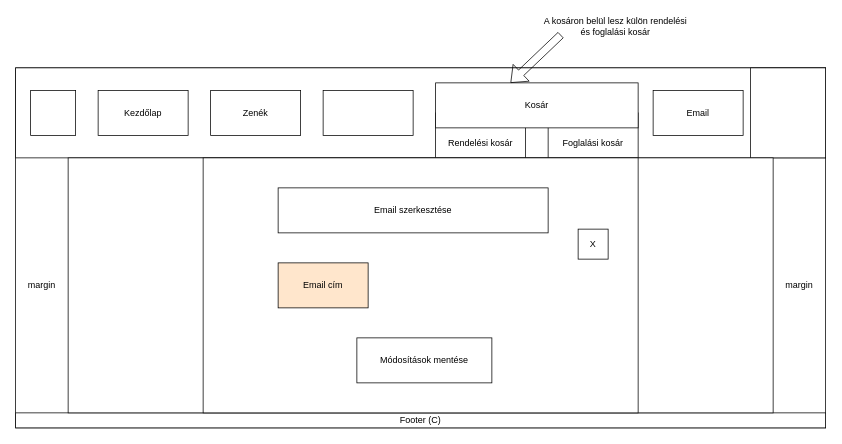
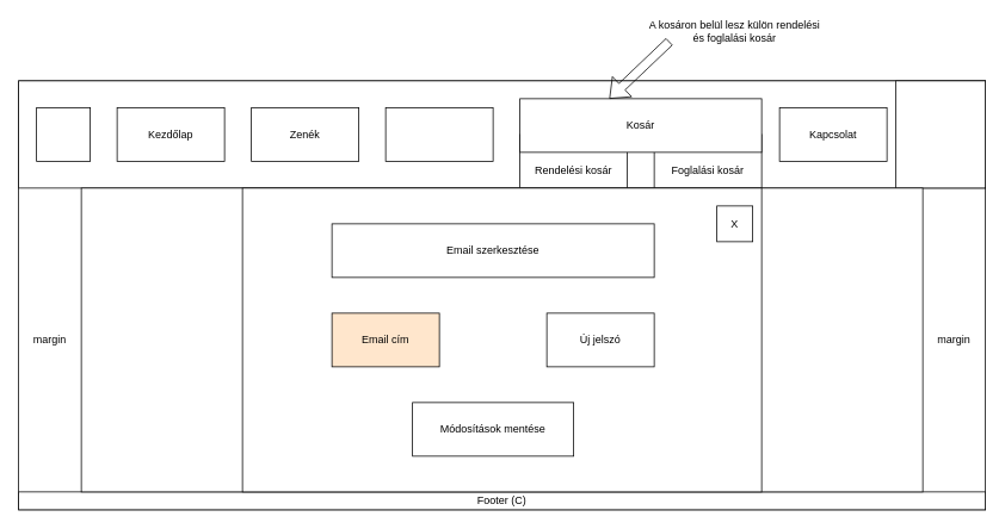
  <mxCell id="0" />
  <mxCell id="1" parent="0" />
  <mxCell id="2" value="" style="rounded=0;whiteSpace=wrap;html=1;" vertex="1" parent="1"><mxGeometry x="20" y="90" width="1080" height="480" as="geometry" /></mxCell>
  <mxCell id="3" value="" style="rounded=0;whiteSpace=wrap;html=1;" vertex="1" parent="1"><mxGeometry x="20" y="90" width="1080" height="120" as="geometry" /></mxCell>
  <mxCell id="4" style="edgeStyle=orthogonalEdgeStyle;rounded=0;orthogonalLoop=1;jettySize=auto;html=1;exitX=0.5;exitY=0;exitDx=0;exitDy=0;" edge="1" parent="1" source="5"><mxGeometry relative="1" as="geometry"><mxPoint x="560" y="550" as="targetPoint" /></mxGeometry></mxCell>
  <mxCell id="5" value="" style="rounded=0;whiteSpace=wrap;html=1;" vertex="1" parent="1"><mxGeometry x="20" y="550" width="1080" height="20" as="geometry" /></mxCell>
  <mxCell id="6" value="" style="rounded=0;whiteSpace=wrap;html=1;" vertex="1" parent="1"><mxGeometry x="1000" y="90" width="100" height="120" as="geometry" /></mxCell>
  <mxCell id="7" value="" style="rounded=0;whiteSpace=wrap;html=1;" vertex="1" parent="1"><mxGeometry x="130" y="120" width="120" height="60" as="geometry" /></mxCell>
  <mxCell id="8" value="" style="rounded=0;whiteSpace=wrap;html=1;" vertex="1" parent="1"><mxGeometry x="730" y="150" width="120" height="60" as="geometry" /></mxCell>
  <mxCell id="9" value="" style="rounded=0;whiteSpace=wrap;html=1;" vertex="1" parent="1"><mxGeometry x="280" y="120" width="120" height="60" as="geometry" /></mxCell>
  <mxCell id="10" value="" style="rounded=0;whiteSpace=wrap;html=1;" vertex="1" parent="1"><mxGeometry x="580" y="150" width="120" height="60" as="geometry" /></mxCell>
  <mxCell id="11" value="" style="rounded=0;whiteSpace=wrap;html=1;" vertex="1" parent="1"><mxGeometry x="430" y="120" width="120" height="60" as="geometry" /></mxCell>
  <mxCell id="12" value="" style="rounded=0;whiteSpace=wrap;html=1;" vertex="1" parent="1"><mxGeometry x="90" y="210" width="940" height="340" as="geometry" /></mxCell>
  <mxCell id="13" value="Kezdőlap" style="text;html=1;align=center;verticalAlign=middle;whiteSpace=wrap;rounded=0;" vertex="1" parent="1"><mxGeometry x="130" y="120" width="120" height="60" as="geometry" /></mxCell>
  <mxCell id="14" value="" style="rounded=0;whiteSpace=wrap;html=1;" vertex="1" parent="1"><mxGeometry x="40" y="120" width="60" height="60" as="geometry" /></mxCell>
  <mxCell id="15" value="Zenék" style="text;html=1;align=center;verticalAlign=middle;whiteSpace=wrap;rounded=0;" vertex="1" parent="1"><mxGeometry x="280" y="120" width="120" height="60" as="geometry" /></mxCell>
  <mxCell id="16" value="Rendelési kosár" style="text;html=1;align=center;verticalAlign=middle;whiteSpace=wrap;rounded=0;" vertex="1" parent="1"><mxGeometry x="580" y="160" width="120" height="60" as="geometry" /></mxCell>
  <mxCell id="17" value="Footer (C)" style="text;html=1;align=center;verticalAlign=middle;whiteSpace=wrap;rounded=0;" vertex="1" parent="1"><mxGeometry x="20" y="550" width="1080" height="20" as="geometry" /></mxCell>
  <mxCell id="18" value="margin" style="text;html=1;align=center;verticalAlign=middle;whiteSpace=wrap;rounded=0;" vertex="1" parent="1"><mxGeometry x="20" y="210" width="70" height="340" as="geometry" /></mxCell>
  <mxCell id="19" value="margin" style="text;html=1;align=center;verticalAlign=middle;whiteSpace=wrap;rounded=0;" vertex="1" parent="1"><mxGeometry x="1030" y="210" width="70" height="340" as="geometry" /></mxCell>
  <mxCell id="20" value="" style="rounded=0;whiteSpace=wrap;html=1;" vertex="1" parent="1"><mxGeometry x="870" y="120" width="120" height="60" as="geometry" /></mxCell>
- <mxCell id="21" value="Email" style="text;html=1;align=center;verticalAlign=middle;whiteSpace=wrap;rounded=0;" vertex="1" parent="1"><mxGeometry x="870" y="120" width="120" height="60" as="geometry" /></mxCell>
+ <mxCell id="21" value="Kapcsolat" style="text;html=1;align=center;verticalAlign=middle;whiteSpace=wrap;rounded=0;" vertex="1" parent="1"><mxGeometry x="870" y="120" width="120" height="60" as="geometry" /></mxCell>
  <mxCell id="22" value="Foglalási kosár" style="text;html=1;align=center;verticalAlign=middle;whiteSpace=wrap;rounded=0;" vertex="1" parent="1"><mxGeometry x="730" y="160" width="120" height="60" as="geometry" /></mxCell>
  <mxCell id="23" value="Kosár" style="rounded=0;whiteSpace=wrap;html=1;" vertex="1" parent="1"><mxGeometry x="580" y="110" width="270" height="60" as="geometry" /></mxCell>
  <mxCell id="24" value="A kosáron belül lesz külön rendelési és foglalási kosár" style="text;html=1;align=center;verticalAlign=middle;whiteSpace=wrap;rounded=0;" vertex="1" parent="1"><mxGeometry x="720" y="20" width="200" height="30" as="geometry" /></mxCell>
  <mxCell id="25" value="" style="endArrow=classic;html=1;rounded=0;entryX=0.37;entryY=0;entryDx=0;entryDy=0;shape=flexArrow;entryPerimeter=0;exitX=0.135;exitY=0.867;exitDx=0;exitDy=0;exitPerimeter=0;" edge="1" parent="1" source="24" target="23"><mxGeometry width="50" height="50" relative="1" as="geometry"><mxPoint x="600" y="70" as="sourcePoint" /><mxPoint x="480" y="150" as="targetPoint" /></mxGeometry></mxCell>
  <mxCell id="26" value="" style="rounded=0;whiteSpace=wrap;html=1;" vertex="1" parent="1"><mxGeometry x="270" y="210" width="580" height="340" as="geometry" /></mxCell>
  <mxCell id="27" value="Email szerkesztése" style="rounded=0;whiteSpace=wrap;html=1;" vertex="1" parent="1"><mxGeometry x="370" y="250" width="360" height="60" as="geometry" /></mxCell>
- <mxCell id="28" value="X" style="rounded=0;whiteSpace=wrap;html=1;" vertex="1" parent="1"><mxGeometry x="770" y="305" width="40" height="40" as="geometry" /></mxCell>
+ <mxCell id="28" value="X" style="rounded=0;whiteSpace=wrap;html=1;" vertex="1" parent="1"><mxGeometry x="800" y="230" width="40" height="40" as="geometry" /></mxCell>
  <mxCell id="29" value="Email cím" style="rounded=0;whiteSpace=wrap;html=1;fillColor=#ffe6cc;" vertex="1" parent="1"><mxGeometry x="370" y="350" width="120" height="60" as="geometry" /></mxCell>
- <mxCell id="31" value="Módosítások mentése" style="rounded=0;whiteSpace=wrap;html=1;" vertex="1" parent="1"><mxGeometry x="475" y="450" width="180" height="60" as="geometry" /></mxCell>
+ <mxCell id="30" value="Új jelszó" style="rounded=0;whiteSpace=wrap;html=1;" vertex="1" parent="1"><mxGeometry x="610" y="350" width="120" height="60" as="geometry" /></mxCell>
+ <mxCell id="31" value="Módosítások mentése" style="rounded=0;whiteSpace=wrap;html=1;" vertex="1" parent="1"><mxGeometry x="460" y="450" width="180" height="60" as="geometry" /></mxCell>
